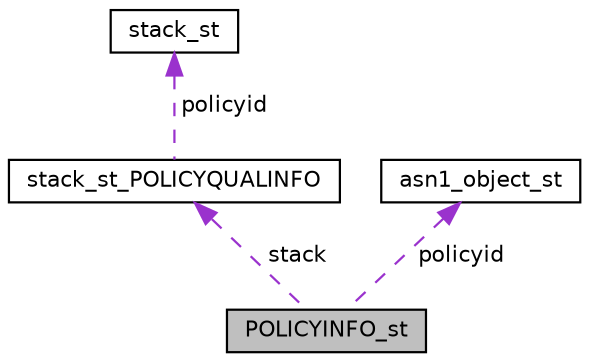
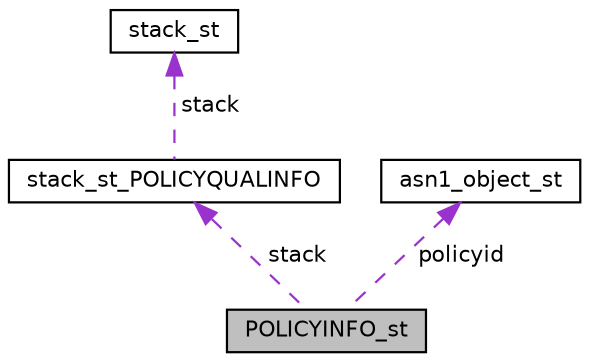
  digraph {
    node [color=black fillcolor=white fontname=Helvetica fontsize=10 shape=record style=filled]
    edge [color=darkorchid3 dir=back fontname=Helvetica fontsize=10 labelfontname=Helvetica labelfontsize=10 style=dashed]
    n1 [fillcolor=grey75 fontcolor=black height=0.2 label=POLICYINFO_st width=0.4]
    n2 [height=0.2 label=stack_st_POLICYQUALINFO width=0.4]
    n3 [height=0.2 label=stack_st width=0.4]
    n4 [height=0.2 label=asn1_object_st width=0.4]
    n2 -> n1 [label=" stack"]
-   n3 -> n2 [label=" policyid"]
+   n3 -> n2 [label=" stack"]
    n4 -> n1 [label=" policyid"]
  }
